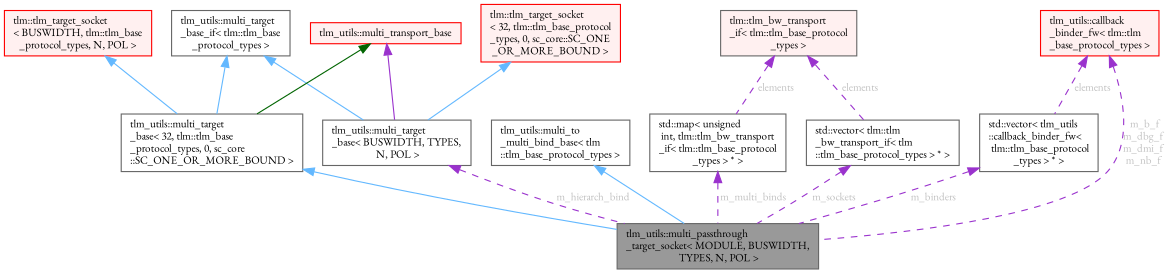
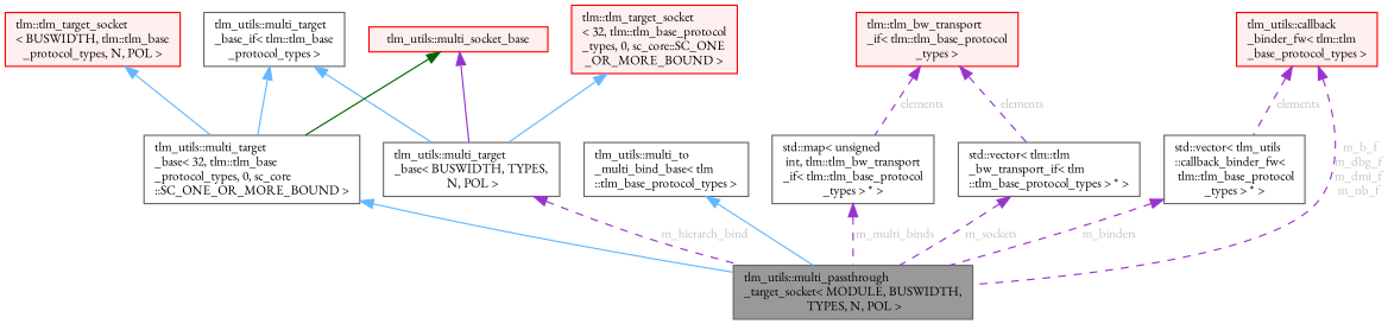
  digraph {
    fontname="EB Garamond"
    rankdir=TB
    node [color=gray40 fillcolor=white fontname="EB Garamond" fontsize=10 shape=box style=filled]
    edge [color=darkorchid3 dir=back fontname="EB Garamond" fontsize=10 labelfontname=FreeSans labelfontsize=10 style=solid]
    n1 [fillcolor=grey60 fontcolor=black height=0.2 label="tlm_utils::multi_passthrough\l_target_socket\< MODULE, BUSWIDTH,\l TYPES, N, POL \>" width=0.4]
    n2 [height=0.2 label="tlm_utils::multi_target\l_base\< 32, tlm::tlm_base\l_protocol_types, 0, sc_core\l::SC_ONE_OR_MORE_BOUND \>" width=0.4]
    n3 [color=red fillcolor="#FFF0F0" height=0.2 label="tlm::tlm_target_socket\l\< BUSWIDTH, tlm::tlm_base\l_protocol_types, N, POL \>" width=0.4]
    n4 [height=0.2 label="tlm_utils::multi_target\l_base_if\< tlm::tlm_base\l_protocol_types \>" width=0.4]
    n5 [height=0.2 label="tlm_utils::multi_target\l_base\< BUSWIDTH, TYPES,\l N, POL \>" width=0.4]
-   n6 [color=red fillcolor="#FFF0F0" height=0.2 label="tlm_utils::multi_transport_base" width=0.4]
+   n6 [color=red fillcolor="#FFF0F0" height=0.2 label="tlm_utils::multi_socket_base" width=0.4]
    n7 [height=0.2 label="tlm_utils::multi_to\l_multi_bind_base\< tlm\l::tlm_base_protocol_types \>" width=0.4]
    n8 [height=0.2 label="std::map\< unsigned\l int, tlm::tlm_bw_transport\l_if\< tlm::tlm_base_protocol\l_types \> * \>" width=0.4]
-   n9 [fillcolor="#FFF0F0" height=0.2 label="tlm::tlm_bw_transport\l_if\< tlm::tlm_base_protocol\l_types \>" width=0.4]
+   n9 [color=red fillcolor="#FFF0F0" height=0.2 label="tlm::tlm_bw_transport\l_if\< tlm::tlm_base_protocol\l_types \>" width=0.4]
    n10 [height=0.2 label="std::vector\< tlm::tlm\l_bw_transport_if\< tlm\l::tlm_base_protocol_types \> * \>" width=0.4]
    n11 [height=0.2 label="std::vector\< tlm_utils\l::callback_binder_fw\<\l tlm::tlm_base_protocol\l_types \> * \>" width=0.4]
    n12 [color=red fillcolor="#FFF0F0" height=0.2 label="tlm_utils::callback\l_binder_fw\< tlm::tlm\l_base_protocol_types \>" width=0.4]
    n13 [color=red fillcolor="#FFF0F0" height=0.2 label="tlm::tlm_target_socket\l\< 32, tlm::tlm_base_protocol\l_types, 0, sc_core::SC_ONE\l_OR_MORE_BOUND \>" width=0.4]
    n2 -> n1 [color=steelblue1]
    n3 -> n2 [color=steelblue1]
    n4 -> n2 [color=steelblue1]
    n4 -> n5 [color=steelblue1]
    n5 -> n1 [fontcolor=grey label=" m_hierarch_bind" style=dashed]
    n6 -> n2 [color=darkgreen]
    n6 -> n5
    n7 -> n1 [color=steelblue1]
    n8 -> n1 [fontcolor=grey label=" m_multi_binds" style=dashed]
    n9 -> n8 [fontcolor=grey label=" elements" style=dashed]
    n9 -> n10 [fontcolor=grey label=" elements" style=dashed]
    n10 -> n1 [fontcolor=grey label=" m_sockets" style=dashed]
    n11 -> n1 [fontcolor=grey label=" m_binders" style=dashed]
    n12 -> n1 [fontcolor=grey label=" m_b_f\nm_dbg_f\nm_dmi_f\nm_nb_f" style=dashed]
    n12 -> n11 [fontcolor=grey label=" elements" style=dashed]
    n13 -> n5 [color=steelblue1]
  }
